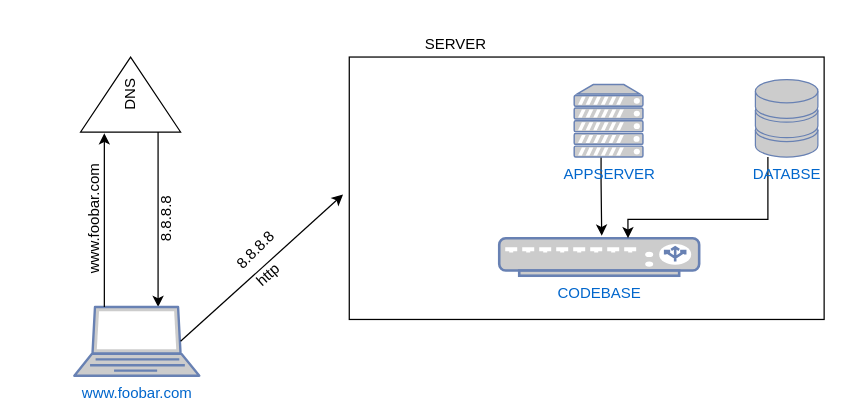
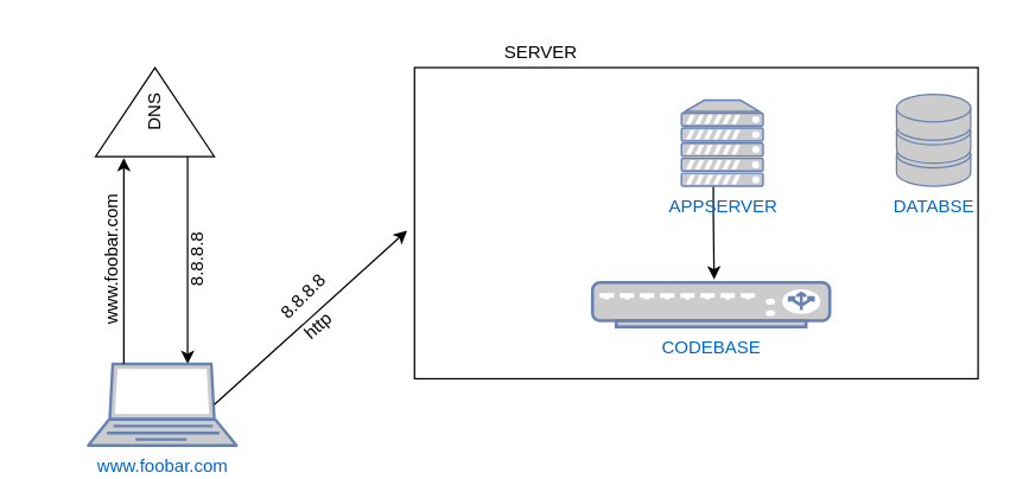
  <mxCell id="0" />
  <mxCell id="1" parent="0" />
  <mxCell id="2" value="" style="rounded=0;whiteSpace=wrap;html=1;" vertex="1" parent="1"><mxGeometry x="279" y="45" width="380" height="210" as="geometry" /></mxCell>
  <mxCell id="3" value="DNS" style="triangle;whiteSpace=wrap;html=1;rotation=-90;" vertex="1" parent="1"><mxGeometry x="74" y="35" width="60" height="80" as="geometry" /></mxCell>
  <mxCell id="4" value="" style="endArrow=classic;html=1;rounded=0;exitX=0;exitY=0.25;exitDx=0;exitDy=0;entryX=0.16;entryY=0;entryDx=0;entryDy=0;entryPerimeter=0;" edge="1" parent="1"><mxGeometry width="50" height="50" relative="1" as="geometry"><mxPoint x="126" y="105" as="sourcePoint" /><mxPoint x="126" y="245" as="targetPoint" /></mxGeometry></mxCell>
  <mxCell id="5" value="www.foobar.com" style="fontColor=#0066CC;verticalAlign=top;verticalLabelPosition=bottom;labelPosition=center;align=center;html=1;outlineConnect=0;fillColor=#CCCCCC;strokeColor=#6881B3;gradientColor=none;gradientDirection=north;strokeWidth=2;shape=mxgraph.networks.laptop;" vertex="1" parent="1"><mxGeometry x="59" y="245" width="100" height="55" as="geometry" /></mxCell>
  <mxCell id="6" value="CODEBASE" style="fontColor=#0066CC;verticalAlign=top;verticalLabelPosition=bottom;labelPosition=center;align=center;html=1;outlineConnect=0;fillColor=#CCCCCC;strokeColor=#6881B3;gradientColor=none;gradientDirection=north;strokeWidth=2;shape=mxgraph.networks.load_balancer;" vertex="1" parent="1"><mxGeometry x="399" y="190" width="160" height="30" as="geometry" /></mxCell>
- <mxCell id="7" style="edgeStyle=orthogonalEdgeStyle;rounded=0;orthogonalLoop=1;jettySize=auto;html=1;entryX=0.644;entryY=0;entryDx=0;entryDy=0;entryPerimeter=0;" edge="1" parent="1" source="8" target="6"><mxGeometry relative="1" as="geometry"><Array as="points"><mxPoint x="614" y="175" /><mxPoint x="502" y="175" /></Array></mxGeometry></mxCell>
  <mxCell id="8" value="DATABSE" style="fontColor=#0066CC;verticalAlign=top;verticalLabelPosition=bottom;labelPosition=center;align=center;html=1;outlineConnect=0;fillColor=#CCCCCC;strokeColor=#6881B3;gradientColor=none;gradientDirection=north;strokeWidth=2;shape=mxgraph.networks.storage;" vertex="1" parent="1"><mxGeometry x="604" y="63" width="50" height="62" as="geometry" /></mxCell>
  <mxCell id="9" style="edgeStyle=orthogonalEdgeStyle;rounded=0;orthogonalLoop=1;jettySize=auto;html=1;entryX=0.55;entryY=-0.067;entryDx=0;entryDy=0;entryPerimeter=0;" edge="1" parent="1"><mxGeometry relative="1" as="geometry"><mxPoint x="480.5" y="125" as="sourcePoint" /><mxPoint x="481" y="187.99" as="targetPoint" /><Array as="points"><mxPoint x="481" y="145" /><mxPoint x="481" y="145" /></Array></mxGeometry></mxCell>
  <mxCell id="10" value="APPSERVER" style="fontColor=#0066CC;verticalAlign=top;verticalLabelPosition=bottom;labelPosition=center;align=center;html=1;outlineConnect=0;fillColor=#CCCCCC;strokeColor=#6881B3;gradientColor=none;gradientDirection=north;strokeWidth=2;shape=mxgraph.networks.server;" vertex="1" parent="1"><mxGeometry x="459" y="67" width="55" height="58" as="geometry" /></mxCell>
  <mxCell id="11" value="" style="endArrow=classic;html=1;rounded=0;exitX=0.16;exitY=0;exitDx=0;exitDy=0;exitPerimeter=0;entryX=-0.017;entryY=0.175;entryDx=0;entryDy=0;entryPerimeter=0;" edge="1" parent="1"><mxGeometry width="50" height="50" relative="1" as="geometry"><mxPoint x="83" y="245" as="sourcePoint" /><mxPoint x="83" y="106.02" as="targetPoint" /></mxGeometry></mxCell>
  <mxCell id="12" value="www.foobar.com" style="text;html=1;align=center;verticalAlign=middle;resizable=0;points=[];autosize=1;strokeColor=none;fillColor=none;rotation=-90;" vertex="1" parent="1"><mxGeometry x="20" y="160" width="110" height="30" as="geometry" /></mxCell>
  <mxCell id="13" value="8.8.8.8" style="text;html=1;align=center;verticalAlign=middle;resizable=0;points=[];autosize=1;strokeColor=none;fillColor=none;rotation=-90;" vertex="1" parent="1"><mxGeometry x="103" y="160" width="60" height="30" as="geometry" /></mxCell>
  <mxCell id="14" value="" style="endArrow=classic;html=1;rounded=0;exitX=0.85;exitY=0.5;exitDx=0;exitDy=0;exitPerimeter=0;" edge="1" parent="1" source="5"><mxGeometry width="50" height="50" relative="1" as="geometry"><mxPoint x="234" y="255" as="sourcePoint" /><mxPoint x="274" y="155" as="targetPoint" /></mxGeometry></mxCell>
  <mxCell id="15" value="SERVER" style="text;html=1;align=center;verticalAlign=middle;resizable=0;points=[];autosize=1;strokeColor=none;fillColor=none;" vertex="1" parent="1"><mxGeometry x="329" y="20" width="70" height="30" as="geometry" /></mxCell>
  <mxCell id="16" value="8.8.8.8" style="text;html=1;align=center;verticalAlign=middle;resizable=0;points=[];autosize=1;strokeColor=none;fillColor=none;rotation=-45;" vertex="1" parent="1"><mxGeometry x="174" y="185" width="60" height="30" as="geometry" /></mxCell>
  <mxCell id="17" value="http" style="text;html=1;align=center;verticalAlign=middle;resizable=0;points=[];autosize=1;strokeColor=none;fillColor=none;rotation=-42;" vertex="1" parent="1"><mxGeometry x="194" y="205" width="40" height="30" as="geometry" /></mxCell>
